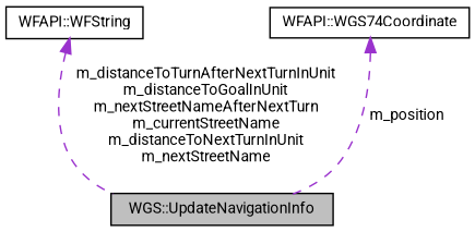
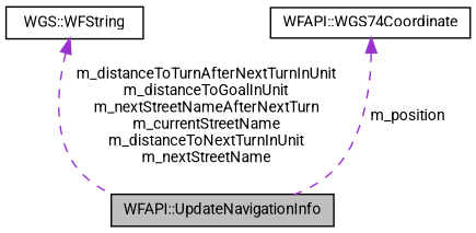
  digraph {
    fontname=Roboto
    node [color=black fillcolor=white fontname=Roboto fontsize=10 shape=record style=filled]
    edge [color=darkorchid3 dir=back fontname=Roboto fontsize=10 labelfontname="FreeSans.ttf" labelfontsize=10 style=dashed]
-   n1 [fillcolor=grey75 fontcolor=black height=0.2 label="WGS::UpdateNavigationInfo" width=0.4]
-   n2 [height=0.2 label="WFAPI::WFString" width=0.4]
+   n1 [fillcolor=grey75 fontcolor=black height=0.2 label="WFAPI::UpdateNavigationInfo" width=0.4]
+   n2 [height=0.2 label="WGS::WFString" width=0.4]
    n3 [height=0.2 label="WFAPI::WGS74Coordinate" width=0.4]
    n2 -> n1 [label="m_distanceToTurnAfterNextTurnInUnit\nm_distanceToGoalInUnit\nm_nextStreetNameAfterNextTurn\nm_currentStreetName\nm_distanceToNextTurnInUnit\nm_nextStreetName"]
    n3 -> n1 [label=m_position]
  }
